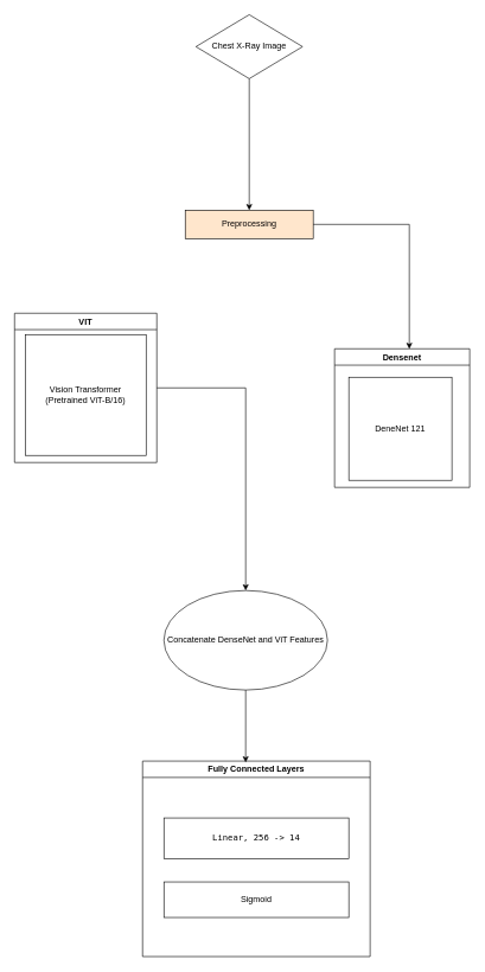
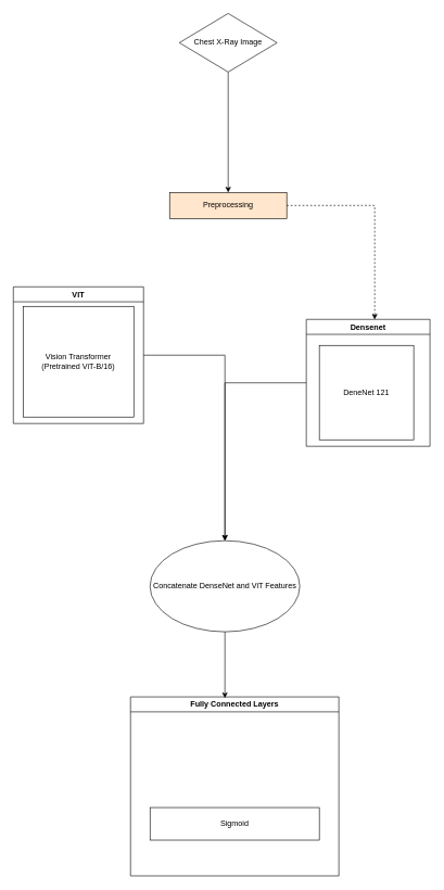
  <mxCell id="0" />
  <mxCell id="1" parent="0" />
  <mxCell id="2" style="edgeStyle=orthogonalEdgeStyle;rounded=0;orthogonalLoop=1;jettySize=auto;html=1;" parent="1" source="3" target="4" edge="1"><mxGeometry relative="1" as="geometry" /></mxCell>
  <mxCell id="3" value="Chest X-Ray Image" style="rhombus;whiteSpace=wrap;html=1;" parent="1" vertex="1"><mxGeometry x="275" y="20" width="150" height="90" as="geometry" /></mxCell>
  <mxCell id="4" value="Preprocessing" style="rounded=0;whiteSpace=wrap;html=1;fillColor=#ffe6cc;" parent="1" vertex="1"><mxGeometry x="260" y="295" width="180" height="40" as="geometry" /></mxCell>
+ <mxCell id="5" style="edgeStyle=orthogonalEdgeStyle;rounded=0;orthogonalLoop=1;jettySize=auto;html=1;entryX=0.5;entryY=0;entryDx=0;entryDy=0;" parent="1" source="6" target="11" edge="1"><mxGeometry relative="1" as="geometry"><mxPoint x="340" y="810" as="targetPoint" /></mxGeometry></mxCell>
  <mxCell id="6" value="Densenet" style="swimlane;whiteSpace=wrap;html=1;" parent="1" vertex="1"><mxGeometry x="470" y="490" width="190" height="195" as="geometry"><mxRectangle x="510" width="70" height="30" as="alternateBounds" /></mxGeometry></mxCell>
  <mxCell id="7" value="DeneNet 121" style="whiteSpace=wrap;html=1;aspect=fixed;" vertex="1" parent="6"><mxGeometry x="20" y="40" width="145" height="145" as="geometry" /></mxCell>
  <mxCell id="8" style="edgeStyle=orthogonalEdgeStyle;rounded=0;orthogonalLoop=1;jettySize=auto;html=1;entryX=0.5;entryY=0;entryDx=0;entryDy=0;" parent="1" source="9" target="11" edge="1"><mxGeometry relative="1" as="geometry" /></mxCell>
  <mxCell id="9" value="VIT" style="swimlane;whiteSpace=wrap;html=1;" parent="1" vertex="1"><mxGeometry x="20" y="440" width="200" height="210" as="geometry" /></mxCell>
  <mxCell id="10" value="Vision Transformer&lt;div&gt;(Pretrained ViT-B/16)&lt;/div&gt;" style="whiteSpace=wrap;html=1;aspect=fixed;" parent="9" vertex="1"><mxGeometry x="15" y="30" width="170" height="170" as="geometry" /></mxCell>
  <mxCell id="11" value="&lt;br&gt;&lt;span style=&quot;color: rgb(0 , 0 , 0) ; font-family: &amp;#34;helvetica&amp;#34; ; font-size: 12px ; font-style: normal ; font-weight: 400 ; letter-spacing: normal ; text-align: center ; text-indent: 0px ; text-transform: none ; word-spacing: 0px ; white-space: normal ; background-color: rgb(251 , 251 , 251) ; display: inline ; float: none&quot;&gt;Concatenate DenseNet and ViT Features&lt;/span&gt;&lt;div style=&quot;margin: 0px ; padding: 0px ; color: rgb(0 , 0 , 0) ; font-family: &amp;#34;helvetica&amp;#34; ; font-size: 12px ; font-style: normal ; font-weight: 400 ; letter-spacing: normal ; text-align: center ; text-indent: 0px ; text-transform: none ; word-spacing: 0px ; white-space: normal ; background-color: rgb(251 , 251 , 251)&quot;&gt;&lt;/div&gt;&lt;br&gt;" style="ellipse;whiteSpace=wrap;html=1;" parent="1" vertex="1"><mxGeometry x="230" y="830" width="230" height="140" as="geometry" /></mxCell>
  <mxCell id="12" value="Fully Connected Layers" style="swimlane;whiteSpace=wrap;html=1;" parent="1" vertex="1"><mxGeometry x="200" y="1070" width="320" height="275" as="geometry" /></mxCell>
- <mxCell id="13" value="&lt;pre class=&quot;!overflow-visible&quot;&gt;&lt;div class=&quot;contain-inline-size rounded-md border-[0.5px] border-token-border-medium relative bg-token-sidebar-surface-primary dark:bg-gray-950&quot;&gt;&lt;div dir=&quot;ltr&quot; class=&quot;overflow-y-auto p-4&quot;&gt;&lt;code class=&quot;!whitespace-pre hljs language-rust&quot;&gt;Linear, &lt;span class=&quot;hljs-number&quot;&gt;256&lt;/span&gt; &lt;span class=&quot;hljs-punctuation&quot;&gt;-&amp;gt;&lt;/span&gt; &lt;span class=&quot;hljs-number&quot;&gt;14&lt;/span&gt;&lt;br&gt;&lt;/code&gt;&lt;/div&gt;&lt;/div&gt;&lt;/pre&gt;&lt;h3&gt;&lt;/h3&gt;" style="rounded=0;whiteSpace=wrap;html=1;" parent="12" vertex="1"><mxGeometry x="30" y="80" width="260" height="57.5" as="geometry" /></mxCell>
  <mxCell id="14" value="Sigmoid" style="rounded=0;whiteSpace=wrap;html=1;" vertex="1" parent="12"><mxGeometry x="30" y="170" width="260" height="50" as="geometry" /></mxCell>
- <mxCell id="15" style="edgeStyle=orthogonalEdgeStyle;rounded=0;orthogonalLoop=1;jettySize=auto;html=1;entryX=0.553;entryY=0.001;entryDx=0;entryDy=0;entryPerimeter=0;" parent="1" source="4" target="6" edge="1"><mxGeometry relative="1" as="geometry"><Array as="points"><mxPoint x="575" y="315" /></Array></mxGeometry></mxCell>
+ <mxCell id="15" style="edgeStyle=orthogonalEdgeStyle;rounded=0;orthogonalLoop=1;jettySize=auto;html=1;entryX=0.553;entryY=0.001;entryDx=0;entryDy=0;entryPerimeter=0;dashed=1;" parent="1" source="4" target="6" edge="1"><mxGeometry relative="1" as="geometry"><Array as="points"><mxPoint x="575" y="315" /></Array></mxGeometry></mxCell>
  <mxCell id="16" style="edgeStyle=orthogonalEdgeStyle;rounded=0;orthogonalLoop=1;jettySize=auto;html=1;entryX=0.453;entryY=0.007;entryDx=0;entryDy=0;entryPerimeter=0;" parent="1" source="11" target="12" edge="1"><mxGeometry relative="1" as="geometry" /></mxCell>
